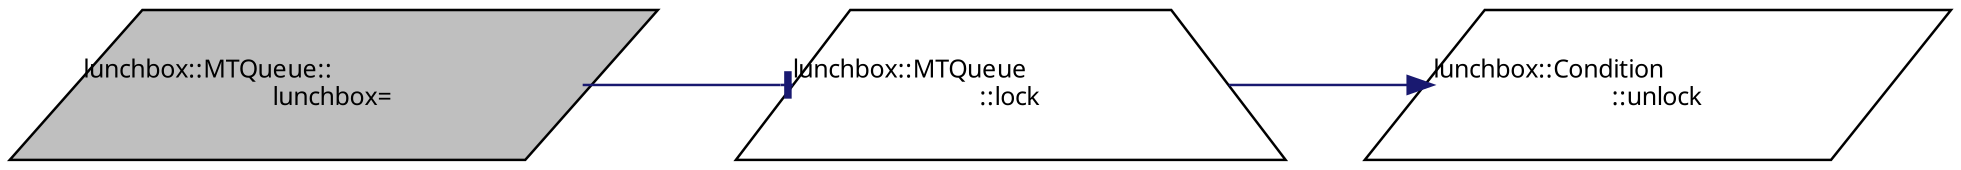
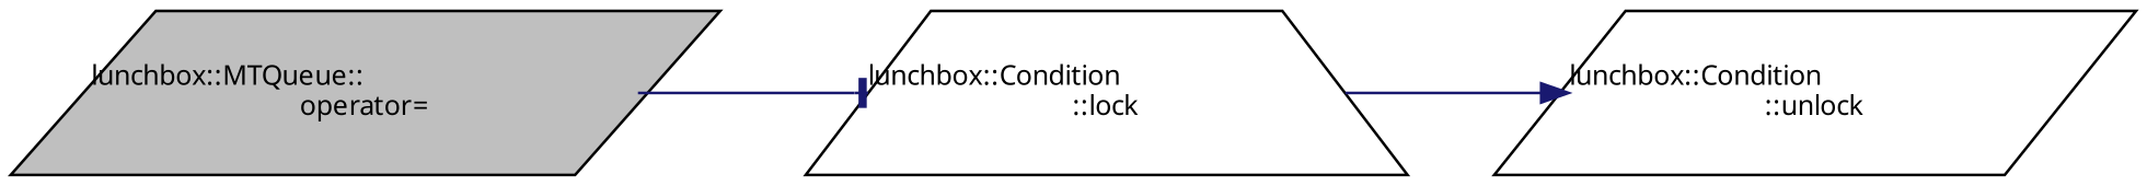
  digraph {
    rankdir=LR
    node [color=black fillcolor=white fontname=Sans fontsize=10 shape=parallelogram style=filled]
    edge [color=midnightblue fontname=Sans fontsize=10 labelfontname=Sans labelfontsize=10 style=solid]
-   n1 [fillcolor=grey75 fontcolor=black height=0.2 label="lunchbox::MTQueue::\llunchbox=" width=0.4]
-   n2 [height=0.2 label="lunchbox::MTQueue\l::lock" shape=trapezium width=0.4]
+   n1 [fillcolor=grey75 fontcolor=black height=0.2 label="lunchbox::MTQueue::\loperator=" width=0.4]
+   n2 [height=0.2 label="lunchbox::Condition\l::lock" shape=trapezium width=0.4]
    n3 [height=0.2 label="lunchbox::Condition\l::unlock" width=0.4]
    n1 -> n2 [arrowhead=tee]
    n2 -> n3 [arrowhead=normal]
  }
